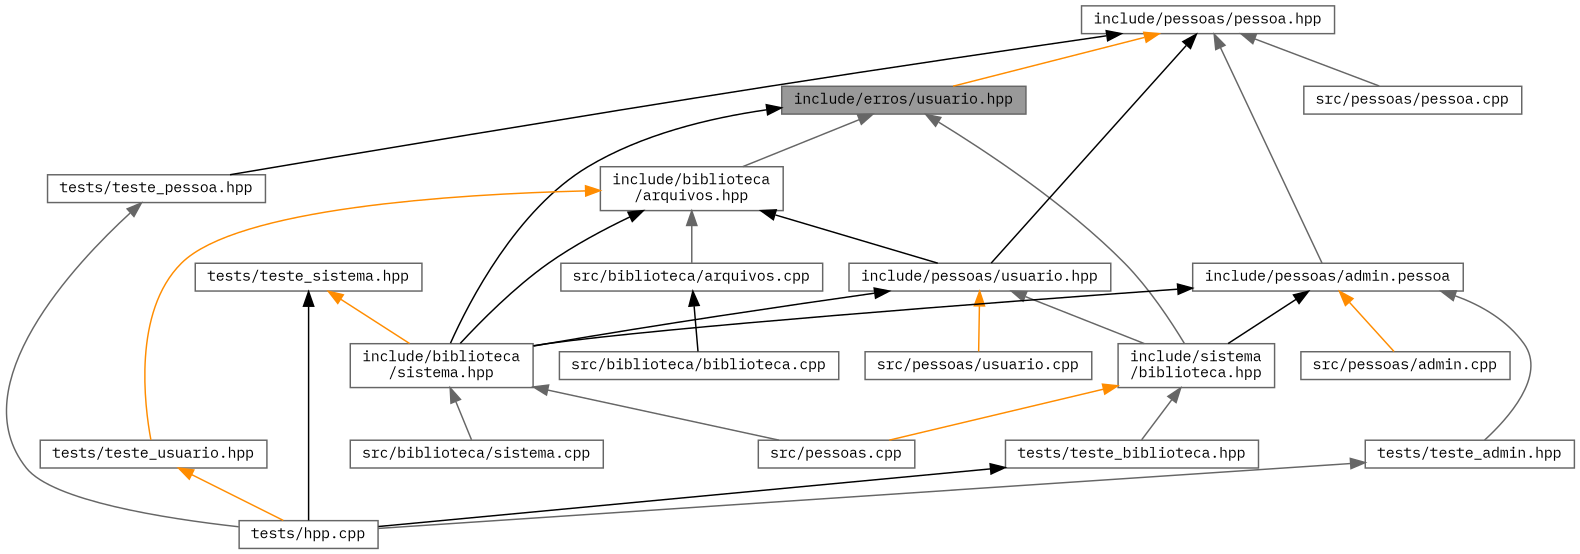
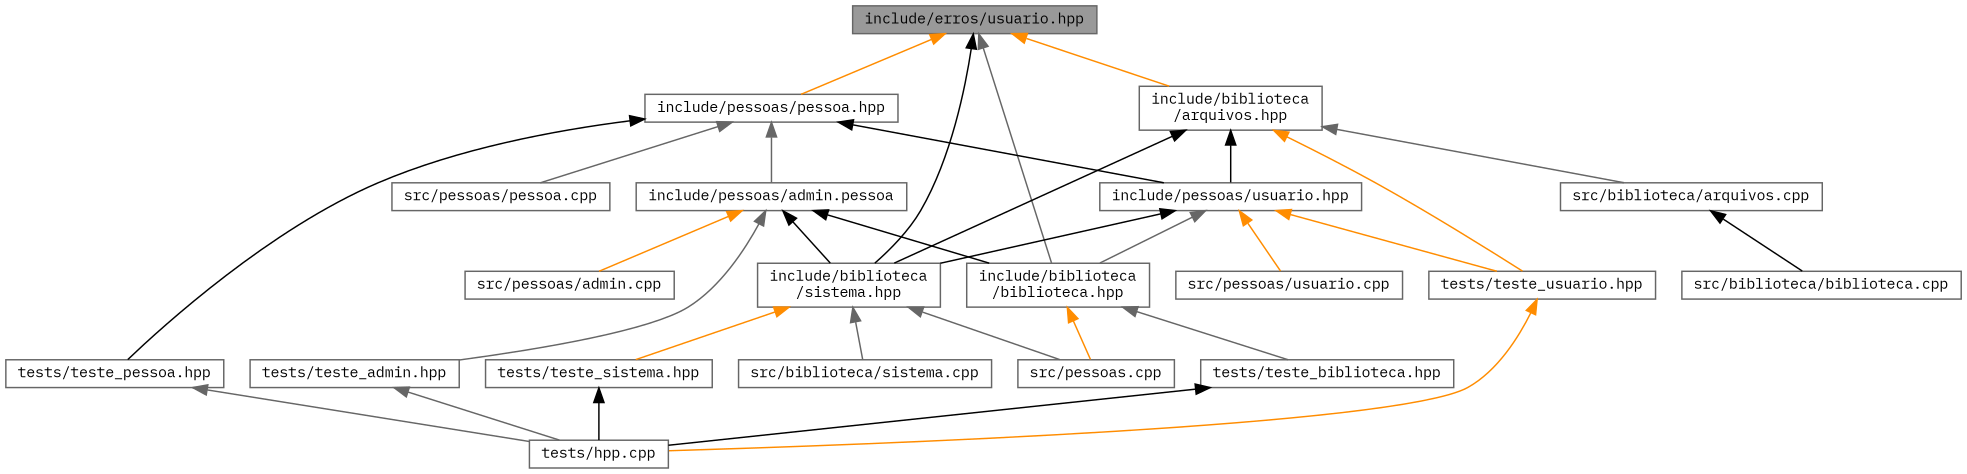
  digraph {
    fontname="IBM Plex Mono"
    node [color=grey40 fillcolor=white fontname="IBM Plex Mono" fontsize=10 shape=box style=filled]
    edge [color=gray40 dir=back fontname="IBM Plex Mono" fontsize=10 labelfontname=Helvetica labelfontsize=10 style=solid]
    n1 [color=gray40 fillcolor=grey60 fontcolor=black height=0.2 label="include/erros/usuario.hpp" width=0.4]
    n2 [height=0.2 label="include/biblioteca\l/arquivos.hpp" width=0.4]
-   n3 [height=0.2 label="include/sistema\l/biblioteca.hpp" width=0.4]
+   n3 [height=0.2 label="include/biblioteca\l/biblioteca.hpp" width=0.4]
    n4 [height=0.2 label="include/biblioteca\l/sistema.hpp" width=0.4]
    n5 [height=0.2 label="include/pessoas/pessoa.hpp" width=0.4]
    n6 [height=0.2 label="include/pessoas/usuario.hpp" width=0.4]
    n7 [height=0.2 label="src/biblioteca/arquivos.cpp" width=0.4]
    n8 [height=0.2 label="tests/teste_usuario.hpp" width=0.4]
    n9 [height=0.2 label="src/pessoas.cpp" width=0.4]
    n10 [height=0.2 label="tests/teste_biblioteca.hpp" width=0.4]
    n11 [height=0.2 label="src/biblioteca/sistema.cpp" width=0.4]
    n12 [height=0.2 label="tests/teste_sistema.hpp" width=0.4]
    n13 [height=0.2 label="include/pessoas/admin.pessoa" width=0.4]
    n14 [height=0.2 label="src/pessoas/pessoa.cpp" width=0.4]
    n15 [height=0.2 label="tests/teste_pessoa.hpp" width=0.4]
    n16 [height=0.2 label="src/pessoas/usuario.cpp" width=0.4]
    n17 [height=0.2 label="src/biblioteca/biblioteca.cpp" width=0.4]
    n18 [height=0.2 label="tests/hpp.cpp" width=0.4]
    n19 [height=0.2 label="src/pessoas/admin.cpp" width=0.4]
    n20 [height=0.2 label="tests/teste_admin.hpp" width=0.4]
-   n1 -> n2
+   n1 -> n2 [color=darkorange]
    n1 -> n3
    n1 -> n4 [color=black]
-   n5 -> n1 [color=darkorange]
+   n1 -> n5 [color=darkorange]
    n2 -> n4 [color=black]
    n2 -> n6 [color=black]
    n2 -> n7
    n2 -> n8 [color=darkorange]
    n3 -> n9 [color=darkorange]
    n3 -> n10
    n4 -> n9
    n4 -> n11
-   n12 -> n4 [color=darkorange]
+   n4 -> n12 [color=darkorange]
    n5 -> n6 [color=black]
    n5 -> n13
    n5 -> n14
    n5 -> n15 [color=black]
    n6 -> n3
    n6 -> n4 [color=black]
+   n6 -> n8 [color=darkorange]
    n6 -> n16 [color=darkorange]
    n7 -> n17 [color=black]
    n8 -> n18 [color=darkorange]
    n10 -> n18 [color=black]
    n12 -> n18 [color=black]
    n13 -> n3 [color=black]
    n13 -> n4 [color=black]
    n13 -> n19 [color=darkorange]
    n13 -> n20
    n15 -> n18
    n20 -> n18
  }
